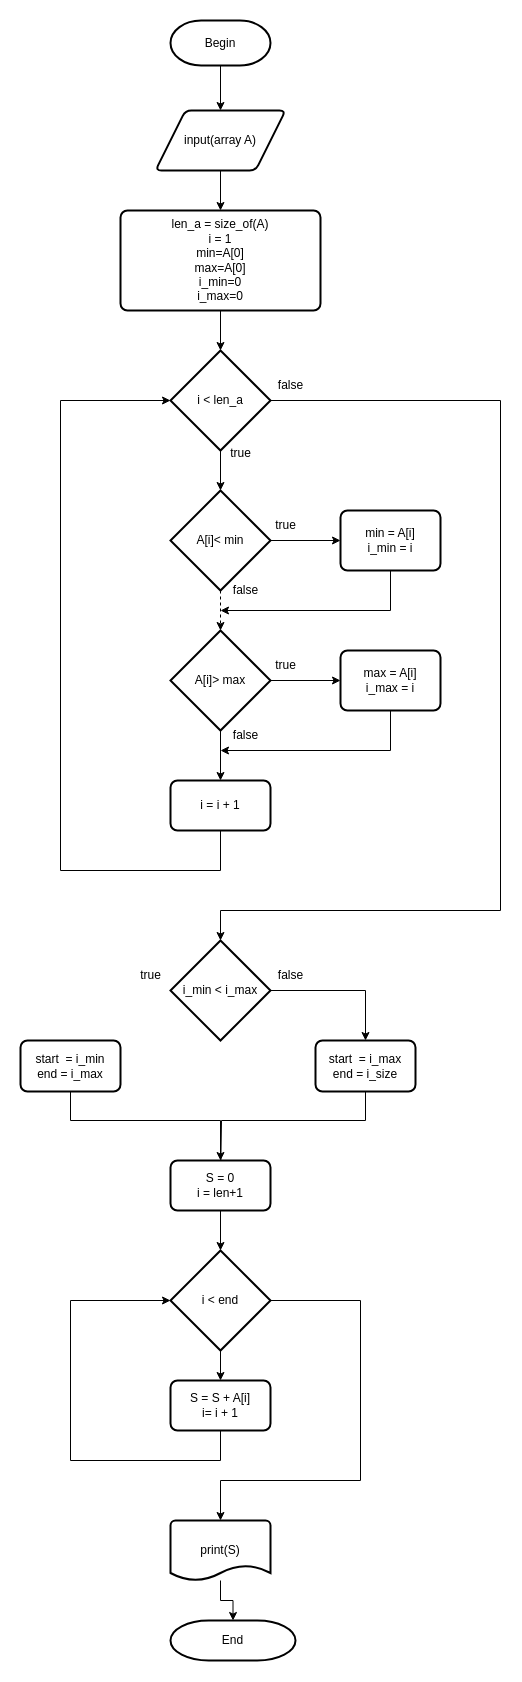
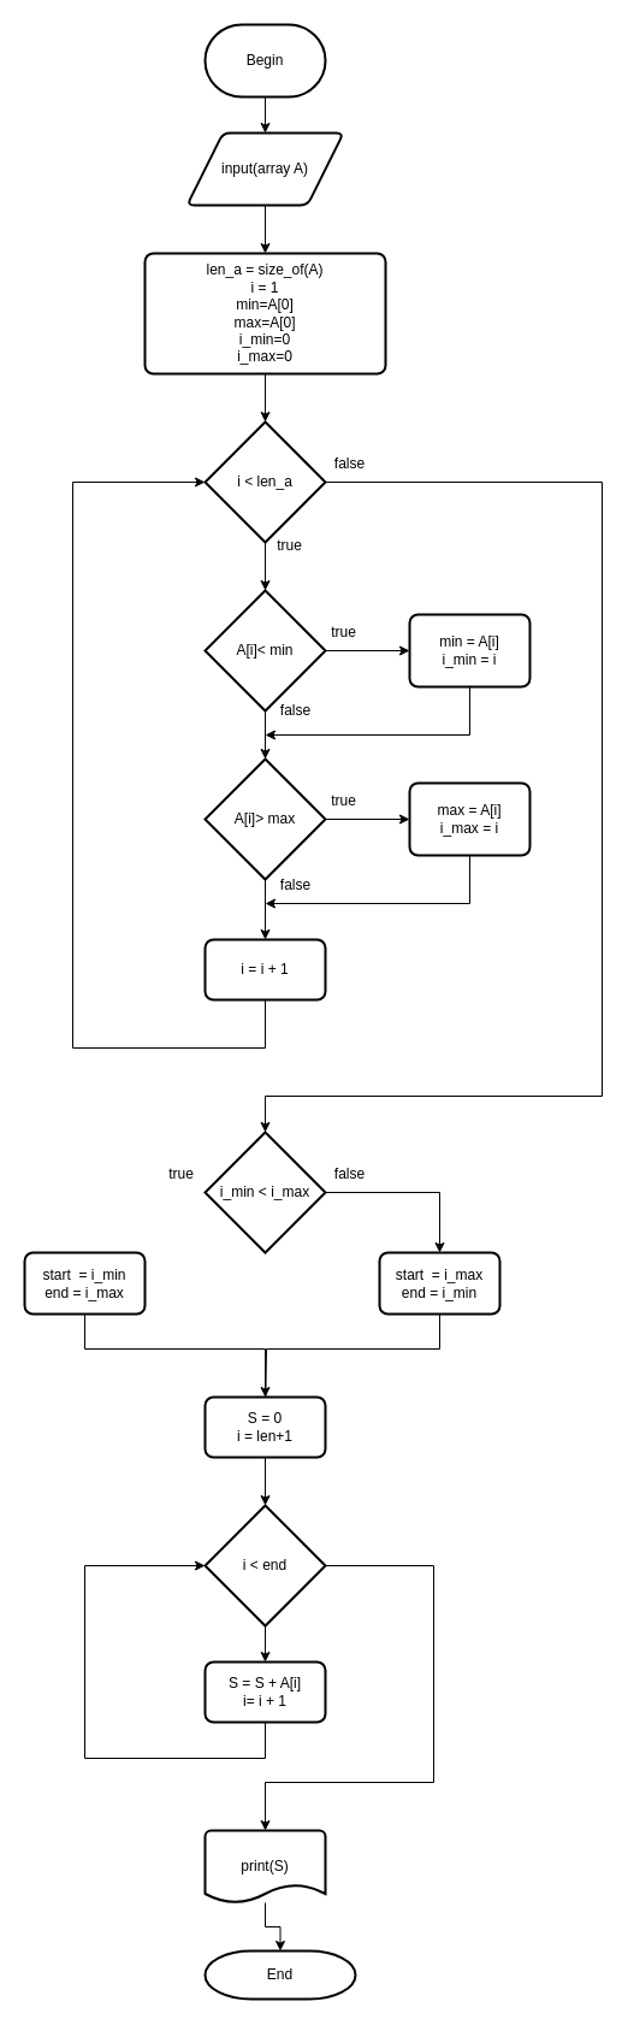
  <mxCell id="0" />
  <mxCell id="1" parent="0" />
  <mxCell id="2" style="edgeStyle=orthogonalEdgeStyle;rounded=0;orthogonalLoop=1;jettySize=auto;html=1;entryX=0.5;entryY=0;entryDx=0;entryDy=0;" edge="1" parent="1" source="3" target="5"><mxGeometry relative="1" as="geometry" /></mxCell>
- <mxCell id="3" value="Begin" style="strokeWidth=2;html=1;shape=mxgraph.flowchart.terminator;whiteSpace=wrap;" vertex="1" parent="1"><mxGeometry x="170" y="20" width="100" height="45" as="geometry" /></mxCell>
+ <mxCell id="3" value="Begin" style="strokeWidth=2;html=1;shape=mxgraph.flowchart.terminator;whiteSpace=wrap;" vertex="1" parent="1"><mxGeometry x="170" y="20" width="100" height="60" as="geometry" /></mxCell>
  <mxCell id="4" style="edgeStyle=orthogonalEdgeStyle;rounded=0;orthogonalLoop=1;jettySize=auto;html=1;entryX=0.5;entryY=0;entryDx=0;entryDy=0;" edge="1" parent="1" source="5" target="7"><mxGeometry relative="1" as="geometry" /></mxCell>
  <mxCell id="5" value="input(array A)" style="shape=parallelogram;html=1;strokeWidth=2;perimeter=parallelogramPerimeter;whiteSpace=wrap;rounded=1;arcSize=12;size=0.23;" vertex="1" parent="1"><mxGeometry x="155" y="110" width="130" height="60" as="geometry" /></mxCell>
  <mxCell id="6" style="edgeStyle=orthogonalEdgeStyle;rounded=0;orthogonalLoop=1;jettySize=auto;html=1;entryX=0.5;entryY=0;entryDx=0;entryDy=0;entryPerimeter=0;" edge="1" parent="1" source="7" target="10"><mxGeometry relative="1" as="geometry" /></mxCell>
  <mxCell id="7" value="len_a = size_of(A)&lt;br&gt;i = 1&lt;br&gt;min=A[0]&lt;br&gt;max=A[0]&lt;br&gt;i_min=0&lt;br&gt;i_max=0" style="rounded=1;whiteSpace=wrap;html=1;absoluteArcSize=1;arcSize=14;strokeWidth=2;" vertex="1" parent="1"><mxGeometry x="120" y="210" width="200" height="100" as="geometry" /></mxCell>
  <mxCell id="8" style="edgeStyle=orthogonalEdgeStyle;rounded=0;orthogonalLoop=1;jettySize=auto;html=1;entryX=0.5;entryY=0;entryDx=0;entryDy=0;entryPerimeter=0;" edge="1" parent="1" source="10" target="13"><mxGeometry relative="1" as="geometry" /></mxCell>
  <mxCell id="9" style="edgeStyle=orthogonalEdgeStyle;rounded=0;orthogonalLoop=1;jettySize=auto;html=1;" edge="1" parent="1" source="10"><mxGeometry relative="1" as="geometry"><Array as="points"><mxPoint x="500" y="400" /><mxPoint x="500" y="910" /><mxPoint x="220" y="910" /></Array><mxPoint x="220" y="940" as="targetPoint" /></mxGeometry></mxCell>
  <mxCell id="10" value="i &amp;lt; len_a" style="strokeWidth=2;html=1;shape=mxgraph.flowchart.decision;whiteSpace=wrap;" vertex="1" parent="1"><mxGeometry x="170" y="350" width="100" height="100" as="geometry" /></mxCell>
- <mxCell id="11" style="edgeStyle=orthogonalEdgeStyle;rounded=0;orthogonalLoop=1;jettySize=auto;html=1;entryX=0.5;entryY=0;entryDx=0;entryDy=0;entryPerimeter=0;dashed=1;" edge="1" parent="1" source="13" target="16"><mxGeometry relative="1" as="geometry" /></mxCell>
+ <mxCell id="11" style="edgeStyle=orthogonalEdgeStyle;rounded=0;orthogonalLoop=1;jettySize=auto;html=1;entryX=0.5;entryY=0;entryDx=0;entryDy=0;entryPerimeter=0;" edge="1" parent="1" source="13" target="16"><mxGeometry relative="1" as="geometry" /></mxCell>
  <mxCell id="12" style="edgeStyle=orthogonalEdgeStyle;rounded=0;orthogonalLoop=1;jettySize=auto;html=1;entryX=0;entryY=0.5;entryDx=0;entryDy=0;" edge="1" parent="1" source="13" target="18"><mxGeometry relative="1" as="geometry" /></mxCell>
  <mxCell id="13" value="A[i]&amp;lt; min" style="strokeWidth=2;html=1;shape=mxgraph.flowchart.decision;whiteSpace=wrap;" vertex="1" parent="1"><mxGeometry x="170" y="490" width="100" height="100" as="geometry" /></mxCell>
  <mxCell id="14" style="edgeStyle=orthogonalEdgeStyle;rounded=0;orthogonalLoop=1;jettySize=auto;html=1;" edge="1" parent="1" source="16" target="20"><mxGeometry relative="1" as="geometry" /></mxCell>
  <mxCell id="15" style="edgeStyle=orthogonalEdgeStyle;rounded=0;orthogonalLoop=1;jettySize=auto;html=1;entryX=0.5;entryY=0;entryDx=0;entryDy=0;" edge="1" parent="1" source="16" target="22"><mxGeometry relative="1" as="geometry" /></mxCell>
  <mxCell id="16" value="A[i]&amp;gt; max" style="strokeWidth=2;html=1;shape=mxgraph.flowchart.decision;whiteSpace=wrap;" vertex="1" parent="1"><mxGeometry x="170" y="630" width="100" height="100" as="geometry" /></mxCell>
  <mxCell id="17" style="edgeStyle=orthogonalEdgeStyle;rounded=0;orthogonalLoop=1;jettySize=auto;html=1;" edge="1" parent="1" source="18"><mxGeometry relative="1" as="geometry"><mxPoint x="220" y="610" as="targetPoint" /><Array as="points"><mxPoint x="390" y="610" /></Array></mxGeometry></mxCell>
  <mxCell id="18" value="min = A[i]&lt;br&gt;i_min = i" style="rounded=1;whiteSpace=wrap;html=1;absoluteArcSize=1;arcSize=14;strokeWidth=2;" vertex="1" parent="1"><mxGeometry x="340" y="510" width="100" height="60" as="geometry" /></mxCell>
  <mxCell id="19" style="edgeStyle=orthogonalEdgeStyle;rounded=0;orthogonalLoop=1;jettySize=auto;html=1;" edge="1" parent="1" source="20"><mxGeometry relative="1" as="geometry"><mxPoint x="220" y="750" as="targetPoint" /><Array as="points"><mxPoint x="390" y="750" /></Array></mxGeometry></mxCell>
  <mxCell id="20" value="max = A[i]&lt;br&gt;i_max = i" style="rounded=1;whiteSpace=wrap;html=1;absoluteArcSize=1;arcSize=14;strokeWidth=2;" vertex="1" parent="1"><mxGeometry x="340" y="650" width="100" height="60" as="geometry" /></mxCell>
  <mxCell id="21" style="edgeStyle=orthogonalEdgeStyle;rounded=0;orthogonalLoop=1;jettySize=auto;html=1;entryX=0;entryY=0.5;entryDx=0;entryDy=0;entryPerimeter=0;" edge="1" parent="1" source="22" target="10"><mxGeometry relative="1" as="geometry"><Array as="points"><mxPoint x="220" y="870" /><mxPoint x="60" y="870" /><mxPoint x="60" y="400" /></Array></mxGeometry></mxCell>
  <mxCell id="22" value="i = i + 1" style="rounded=1;whiteSpace=wrap;html=1;absoluteArcSize=1;arcSize=14;strokeWidth=2;" vertex="1" parent="1"><mxGeometry x="170" y="780" width="100" height="50" as="geometry" /></mxCell>
  <mxCell id="23" style="edgeStyle=orthogonalEdgeStyle;rounded=0;orthogonalLoop=1;jettySize=auto;html=1;entryX=0.5;entryY=0;entryDx=0;entryDy=0;entryPerimeter=0;" edge="1" parent="1" source="24" target="25"><mxGeometry relative="1" as="geometry" /></mxCell>
  <mxCell id="24" value="print(S)" style="strokeWidth=2;html=1;shape=mxgraph.flowchart.document2;whiteSpace=wrap;size=0.25;" vertex="1" parent="1"><mxGeometry x="170" y="1520" width="100" height="60" as="geometry" /></mxCell>
  <mxCell id="25" value="End" style="strokeWidth=2;html=1;shape=mxgraph.flowchart.terminator;whiteSpace=wrap;" vertex="1" parent="1"><mxGeometry x="170" y="1620" width="125" height="40" as="geometry" /></mxCell>
  <mxCell id="26" value="true" style="text;html=1;align=center;verticalAlign=middle;resizable=0;points=[];autosize=1;strokeColor=none;fillColor=none;" vertex="1" parent="1"><mxGeometry x="220" y="438" width="40" height="30" as="geometry" /></mxCell>
  <mxCell id="27" value="false" style="text;html=1;align=center;verticalAlign=middle;resizable=0;points=[];autosize=1;strokeColor=none;fillColor=none;" vertex="1" parent="1"><mxGeometry x="265" y="370" width="50" height="30" as="geometry" /></mxCell>
  <mxCell id="28" value="false" style="text;html=1;align=center;verticalAlign=middle;resizable=0;points=[];autosize=1;strokeColor=none;fillColor=none;" vertex="1" parent="1"><mxGeometry x="220" y="575" width="50" height="30" as="geometry" /></mxCell>
  <mxCell id="29" value="false" style="text;html=1;align=center;verticalAlign=middle;resizable=0;points=[];autosize=1;strokeColor=none;fillColor=none;" vertex="1" parent="1"><mxGeometry x="220" y="720" width="50" height="30" as="geometry" /></mxCell>
  <mxCell id="30" value="true" style="text;html=1;align=center;verticalAlign=middle;resizable=0;points=[];autosize=1;strokeColor=none;fillColor=none;" vertex="1" parent="1"><mxGeometry x="265" y="510" width="40" height="30" as="geometry" /></mxCell>
  <mxCell id="31" value="true" style="text;html=1;align=center;verticalAlign=middle;resizable=0;points=[];autosize=1;strokeColor=none;fillColor=none;" vertex="1" parent="1"><mxGeometry x="265" y="650" width="40" height="30" as="geometry" /></mxCell>
  <mxCell id="32" style="edgeStyle=orthogonalEdgeStyle;rounded=0;orthogonalLoop=1;jettySize=auto;html=1;entryX=0.5;entryY=0;entryDx=0;entryDy=0;" edge="1" parent="1" source="33" target="37"><mxGeometry relative="1" as="geometry" /></mxCell>
  <mxCell id="33" value="i_min &amp;lt; i_max" style="strokeWidth=2;html=1;shape=mxgraph.flowchart.decision;whiteSpace=wrap;" vertex="1" parent="1"><mxGeometry x="170" y="940" width="100" height="100" as="geometry" /></mxCell>
  <mxCell id="34" style="edgeStyle=orthogonalEdgeStyle;rounded=0;orthogonalLoop=1;jettySize=auto;html=1;entryX=0.5;entryY=0;entryDx=0;entryDy=0;" edge="1" parent="1" source="35" target="39"><mxGeometry relative="1" as="geometry"><Array as="points"><mxPoint x="70" y="1120" /><mxPoint x="220" y="1120" /></Array></mxGeometry></mxCell>
  <mxCell id="35" value="start&amp;nbsp; = i_min&lt;br&gt;end = i_max" style="rounded=1;whiteSpace=wrap;html=1;absoluteArcSize=1;arcSize=14;strokeWidth=2;" vertex="1" parent="1"><mxGeometry x="20" y="1040" width="100" height="51" as="geometry" /></mxCell>
  <mxCell id="36" style="edgeStyle=orthogonalEdgeStyle;rounded=0;orthogonalLoop=1;jettySize=auto;html=1;" edge="1" parent="1" source="37"><mxGeometry relative="1" as="geometry"><mxPoint x="220" y="1180" as="targetPoint" /><Array as="points"><mxPoint x="365" y="1120" /><mxPoint x="221" y="1120" /></Array></mxGeometry></mxCell>
- <mxCell id="37" value="start&amp;nbsp; = i_max&lt;br&gt;end = i_size" style="rounded=1;whiteSpace=wrap;html=1;absoluteArcSize=1;arcSize=14;strokeWidth=2;" vertex="1" parent="1"><mxGeometry x="315" y="1040" width="100" height="51" as="geometry" /></mxCell>
+ <mxCell id="37" value="start&amp;nbsp; = i_max&lt;br&gt;end = i_min" style="rounded=1;whiteSpace=wrap;html=1;absoluteArcSize=1;arcSize=14;strokeWidth=2;" vertex="1" parent="1"><mxGeometry x="315" y="1040" width="100" height="51" as="geometry" /></mxCell>
  <mxCell id="38" style="edgeStyle=orthogonalEdgeStyle;rounded=0;orthogonalLoop=1;jettySize=auto;html=1;entryX=0.5;entryY=0;entryDx=0;entryDy=0;entryPerimeter=0;" edge="1" parent="1" source="39" target="42"><mxGeometry relative="1" as="geometry" /></mxCell>
  <mxCell id="39" value="S = 0&lt;br&gt;i = len+1" style="rounded=1;whiteSpace=wrap;html=1;absoluteArcSize=1;arcSize=14;strokeWidth=2;" vertex="1" parent="1"><mxGeometry x="170" y="1160" width="100" height="50" as="geometry" /></mxCell>
  <mxCell id="40" style="edgeStyle=orthogonalEdgeStyle;rounded=0;orthogonalLoop=1;jettySize=auto;html=1;entryX=0.5;entryY=0;entryDx=0;entryDy=0;" edge="1" parent="1" source="42" target="44"><mxGeometry relative="1" as="geometry" /></mxCell>
  <mxCell id="41" style="edgeStyle=orthogonalEdgeStyle;rounded=0;orthogonalLoop=1;jettySize=auto;html=1;entryX=0.5;entryY=0;entryDx=0;entryDy=0;entryPerimeter=0;" edge="1" parent="1" source="42" target="24"><mxGeometry relative="1" as="geometry"><Array as="points"><mxPoint x="360" y="1300" /><mxPoint x="360" y="1480" /><mxPoint x="220" y="1480" /></Array></mxGeometry></mxCell>
  <mxCell id="42" value="i &amp;lt; end" style="strokeWidth=2;html=1;shape=mxgraph.flowchart.decision;whiteSpace=wrap;" vertex="1" parent="1"><mxGeometry x="170" y="1250" width="100" height="100" as="geometry" /></mxCell>
  <mxCell id="43" style="edgeStyle=orthogonalEdgeStyle;rounded=0;orthogonalLoop=1;jettySize=auto;html=1;entryX=0;entryY=0.5;entryDx=0;entryDy=0;entryPerimeter=0;" edge="1" parent="1" source="44" target="42"><mxGeometry relative="1" as="geometry"><Array as="points"><mxPoint x="220" y="1460" /><mxPoint x="70" y="1460" /><mxPoint x="70" y="1300" /></Array></mxGeometry></mxCell>
  <mxCell id="44" value="S = S + A[i]&lt;br&gt;i= i + 1" style="rounded=1;whiteSpace=wrap;html=1;absoluteArcSize=1;arcSize=14;strokeWidth=2;" vertex="1" parent="1"><mxGeometry x="170" y="1380" width="100" height="50" as="geometry" /></mxCell>
  <mxCell id="45" value="true" style="text;html=1;align=center;verticalAlign=middle;resizable=0;points=[];autosize=1;strokeColor=none;fillColor=none;" vertex="1" parent="1"><mxGeometry x="130" y="960" width="40" height="30" as="geometry" /></mxCell>
  <mxCell id="46" value="false" style="text;html=1;align=center;verticalAlign=middle;resizable=0;points=[];autosize=1;strokeColor=none;fillColor=none;" vertex="1" parent="1"><mxGeometry x="265" y="960" width="50" height="30" as="geometry" /></mxCell>
